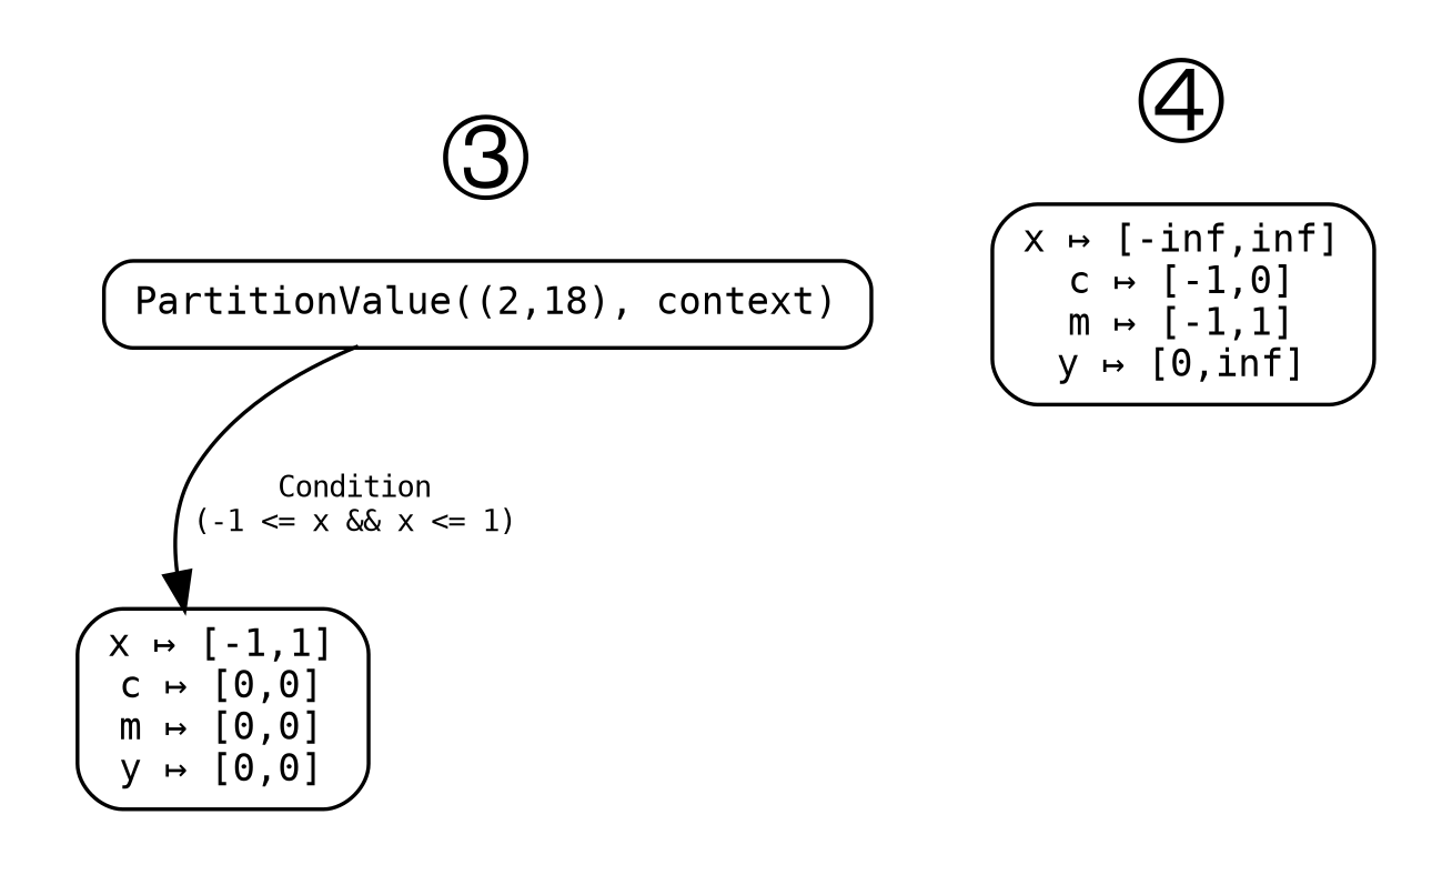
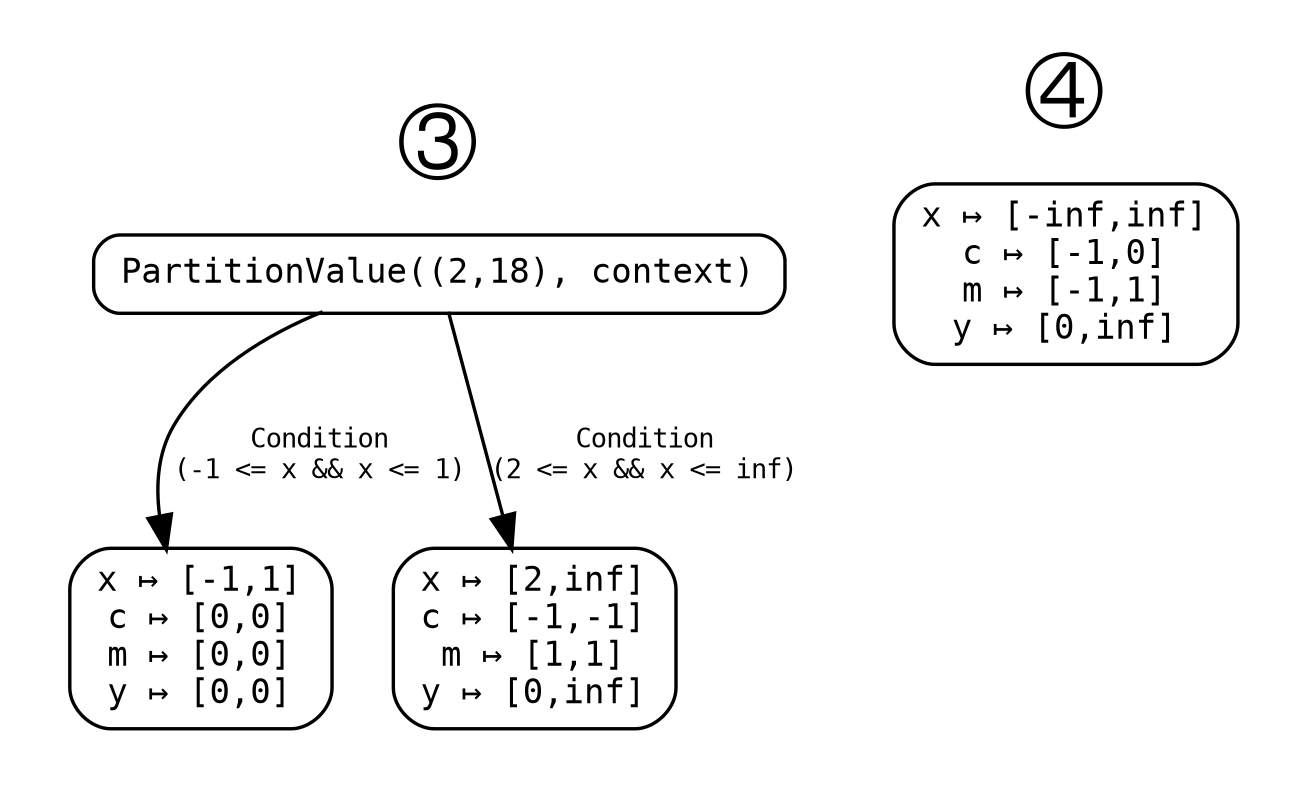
  digraph {
    color=white
    fontsize=24.0
    rankdir=TB
    node [fontname=Monospace fontsize=10.0 shape=record style=rounded]
    edge [fontname=Monospace fontsize=8.0]
    n1 [height=0.3 label="PartitionValue((2,18), context)"]
    n2 [height=0.3 label="x ↦ [-1,1]\nc ↦ [0,0]\nm ↦ [0,0]\ny ↦ [0,0]"]
+   n3 [height=0.3 label="x ↦ [2,inf]\nc ↦ [-1,-1]\nm ↦ [1,1]\ny ↦ [0,inf]"]
    n4 [height=0.3 label="x ↦ [-inf,inf]\nc ↦ [-1,0]\nm ↦ [-1,1]\ny ↦ [0,inf]"]
    subgraph cluster_1 {
      label="③"
      n1
      n2
+     n3
    }
    subgraph cluster_2 {
      label="④"
      n4
    }
    n1 -> n2 [label="Condition\n(-1 <= x && x <= 1)"]
+   n1 -> n3 [label="Condition\n(2 <= x && x <= inf)"]
  }
